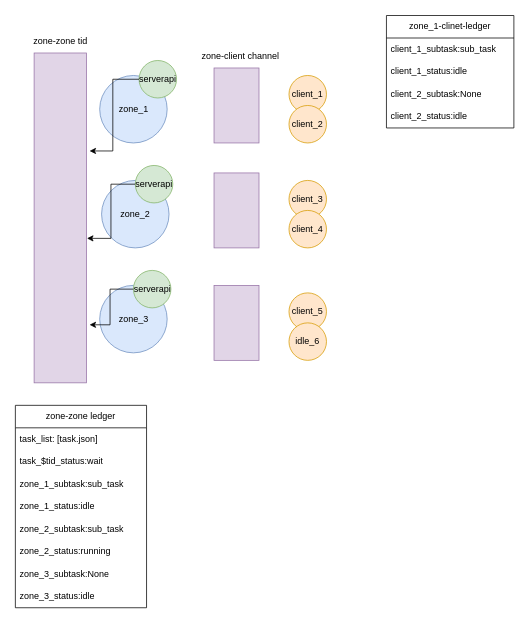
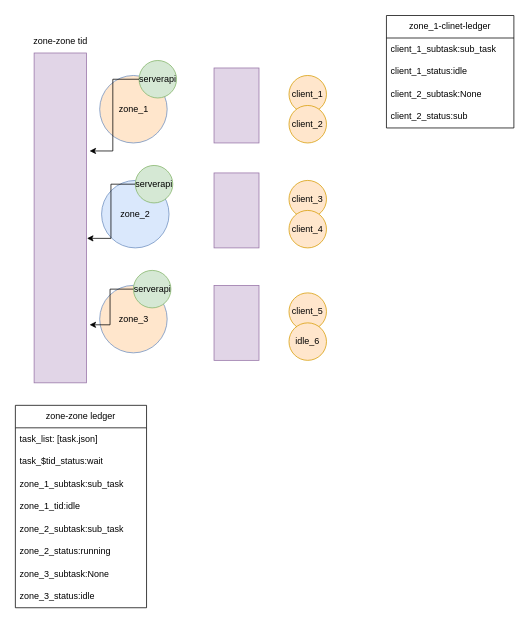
  <mxCell id="0" />
  <mxCell id="1" parent="0" />
  <mxCell id="2" value="" style="rounded=0;whiteSpace=wrap;html=1;fillColor=#e1d5e7;strokeColor=#9673a6;" parent="1" vertex="1"><mxGeometry x="45" y="70" width="70" height="440" as="geometry" /></mxCell>
  <mxCell id="3" value="zone-zone tid" style="text;html=1;align=center;verticalAlign=middle;resizable=0;points=[];autosize=1;strokeColor=none;fillColor=none;" parent="1" vertex="1"><mxGeometry x="20" y="40" width="120" height="30" as="geometry" /></mxCell>
  <mxCell id="4" value="" style="rounded=0;whiteSpace=wrap;html=1;fillColor=#e1d5e7;strokeColor=#9673a6;" parent="1" vertex="1"><mxGeometry x="285" y="90" width="60" height="100" as="geometry" /></mxCell>
- <mxCell id="5" value="zone-client channel" style="text;html=1;align=center;verticalAlign=middle;resizable=0;points=[];autosize=1;strokeColor=none;fillColor=none;" parent="1" vertex="1"><mxGeometry x="255" y="60" width="130" height="30" as="geometry" /></mxCell>
- <mxCell id="6" value="zone_1" style="ellipse;whiteSpace=wrap;html=1;aspect=fixed;fillColor=#dae8fc;strokeColor=#6c8ebf;" parent="1" vertex="1"><mxGeometry x="132.5" y="100" width="90" height="90" as="geometry" /></mxCell>
+ <mxCell id="6" value="zone_1" style="ellipse;whiteSpace=wrap;html=1;aspect=fixed;fillColor=#ffe6cc;strokeColor=#6c8ebf;" parent="1" vertex="1"><mxGeometry x="132.5" y="100" width="90" height="90" as="geometry" /></mxCell>
  <mxCell id="7" value="serverapi" style="ellipse;whiteSpace=wrap;html=1;aspect=fixed;fillColor=#d5e8d4;strokeColor=#82b366;" parent="1" vertex="1"><mxGeometry x="185" y="80" width="50" height="50" as="geometry" /></mxCell>
  <mxCell id="8" value="zone_2" style="ellipse;whiteSpace=wrap;html=1;aspect=fixed;fillColor=#dae8fc;strokeColor=#6c8ebf;" parent="1" vertex="1"><mxGeometry x="135" y="240" width="90" height="90" as="geometry" /></mxCell>
  <mxCell id="9" value="serverapi" style="ellipse;whiteSpace=wrap;html=1;aspect=fixed;fillColor=#d5e8d4;strokeColor=#82b366;" parent="1" vertex="1"><mxGeometry x="180" y="220" width="50" height="50" as="geometry" /></mxCell>
- <mxCell id="10" value="zone_3" style="ellipse;whiteSpace=wrap;html=1;aspect=fixed;fillColor=#dae8fc;strokeColor=#6c8ebf;" parent="1" vertex="1"><mxGeometry x="132.5" y="380" width="90" height="90" as="geometry" /></mxCell>
+ <mxCell id="10" value="zone_3" style="ellipse;whiteSpace=wrap;html=1;aspect=fixed;fillColor=#ffe6cc;strokeColor=#6c8ebf;" parent="1" vertex="1"><mxGeometry x="132.5" y="380" width="90" height="90" as="geometry" /></mxCell>
  <mxCell id="11" value="serverapi" style="ellipse;whiteSpace=wrap;html=1;aspect=fixed;fillColor=#d5e8d4;strokeColor=#82b366;" parent="1" vertex="1"><mxGeometry x="177.5" y="360" width="50" height="50" as="geometry" /></mxCell>
  <mxCell id="12" value="client_1" style="ellipse;whiteSpace=wrap;html=1;aspect=fixed;fillColor=#ffe6cc;strokeColor=#d79b00;" parent="1" vertex="1"><mxGeometry x="385" y="100" width="50" height="50" as="geometry" /></mxCell>
  <mxCell id="13" value="client_2" style="ellipse;whiteSpace=wrap;html=1;aspect=fixed;fillColor=#ffe6cc;strokeColor=#d79b00;" parent="1" vertex="1"><mxGeometry x="385" y="140" width="50" height="50" as="geometry" /></mxCell>
  <mxCell id="14" value="" style="rounded=0;whiteSpace=wrap;html=1;fillColor=#e1d5e7;strokeColor=#9673a6;" parent="1" vertex="1"><mxGeometry x="285" y="230" width="60" height="100" as="geometry" /></mxCell>
  <mxCell id="15" value="client_3" style="ellipse;whiteSpace=wrap;html=1;aspect=fixed;fillColor=#ffe6cc;strokeColor=#d79b00;" parent="1" vertex="1"><mxGeometry x="385" y="240" width="50" height="50" as="geometry" /></mxCell>
  <mxCell id="16" value="client_4" style="ellipse;whiteSpace=wrap;html=1;aspect=fixed;fillColor=#ffe6cc;strokeColor=#d79b00;" parent="1" vertex="1"><mxGeometry x="385" y="280" width="50" height="50" as="geometry" /></mxCell>
  <mxCell id="17" value="" style="rounded=0;whiteSpace=wrap;html=1;fillColor=#e1d5e7;strokeColor=#9673a6;" parent="1" vertex="1"><mxGeometry x="285" y="380" width="60" height="100" as="geometry" /></mxCell>
  <mxCell id="18" value="client_5" style="ellipse;whiteSpace=wrap;html=1;aspect=fixed;fillColor=#ffe6cc;strokeColor=#d79b00;" parent="1" vertex="1"><mxGeometry x="385" y="390" width="50" height="50" as="geometry" /></mxCell>
  <mxCell id="19" value="idle_6" style="ellipse;whiteSpace=wrap;html=1;aspect=fixed;fillColor=#ffe6cc;strokeColor=#d79b00;" parent="1" vertex="1"><mxGeometry x="385" y="430" width="50" height="50" as="geometry" /></mxCell>
  <mxCell id="20" value="zone_1-clinet-ledger" style="swimlane;fontStyle=0;childLayout=stackLayout;horizontal=1;startSize=30;horizontalStack=0;resizeParent=1;resizeParentMax=0;resizeLast=0;collapsible=1;marginBottom=0;whiteSpace=wrap;html=1;" parent="1" vertex="1"><mxGeometry x="515" y="20" width="170" height="150" as="geometry"><mxRectangle x="25" y="540" width="70" height="30" as="alternateBounds" /></mxGeometry></mxCell>
  <mxCell id="21" value="client_1_subtask:sub_task" style="text;strokeColor=none;fillColor=none;align=left;verticalAlign=middle;spacingLeft=4;spacingRight=4;overflow=hidden;points=[[0,0.5],[1,0.5]];portConstraint=eastwest;rotatable=0;whiteSpace=wrap;html=1;" parent="20" vertex="1"><mxGeometry y="30" width="170" height="30" as="geometry" /></mxCell>
  <mxCell id="22" value="client_1_status:idle" style="text;strokeColor=none;fillColor=none;align=left;verticalAlign=middle;spacingLeft=4;spacingRight=4;overflow=hidden;points=[[0,0.5],[1,0.5]];portConstraint=eastwest;rotatable=0;whiteSpace=wrap;html=1;" parent="20" vertex="1"><mxGeometry y="60" width="170" height="30" as="geometry" /></mxCell>
  <mxCell id="23" value="client_2_subtask:None" style="text;strokeColor=none;fillColor=none;align=left;verticalAlign=middle;spacingLeft=4;spacingRight=4;overflow=hidden;points=[[0,0.5],[1,0.5]];portConstraint=eastwest;rotatable=0;whiteSpace=wrap;html=1;" parent="20" vertex="1"><mxGeometry y="90" width="170" height="30" as="geometry" /></mxCell>
- <mxCell id="24" value="client_2_status:idle" style="text;strokeColor=none;fillColor=none;align=left;verticalAlign=middle;spacingLeft=4;spacingRight=4;overflow=hidden;points=[[0,0.5],[1,0.5]];portConstraint=eastwest;rotatable=0;whiteSpace=wrap;html=1;" parent="20" vertex="1"><mxGeometry y="120" width="170" height="30" as="geometry" /></mxCell>
+ <mxCell id="24" value="client_2_status:sub" style="text;strokeColor=none;fillColor=none;align=left;verticalAlign=middle;spacingLeft=4;spacingRight=4;overflow=hidden;points=[[0,0.5],[1,0.5]];portConstraint=eastwest;rotatable=0;whiteSpace=wrap;html=1;" parent="20" vertex="1"><mxGeometry y="120" width="170" height="30" as="geometry" /></mxCell>
  <mxCell id="25" value="zone-zone ledger" style="swimlane;fontStyle=0;childLayout=stackLayout;horizontal=1;startSize=30;horizontalStack=0;resizeParent=1;resizeParentMax=0;resizeLast=0;collapsible=1;marginBottom=0;whiteSpace=wrap;html=1;" parent="1" vertex="1"><mxGeometry x="20" y="540" width="175" height="270" as="geometry"><mxRectangle x="25" y="540" width="70" height="30" as="alternateBounds" /></mxGeometry></mxCell>
  <mxCell id="26" value="task_list: [task.json]" style="text;strokeColor=none;fillColor=none;align=left;verticalAlign=middle;spacingLeft=4;spacingRight=4;overflow=hidden;points=[[0,0.5],[1,0.5]];portConstraint=eastwest;rotatable=0;whiteSpace=wrap;html=1;" parent="25" vertex="1"><mxGeometry y="30" width="175" height="30" as="geometry" /></mxCell>
  <mxCell id="27" value="task_$tid_status:wait" style="text;strokeColor=none;fillColor=none;align=left;verticalAlign=middle;spacingLeft=4;spacingRight=4;overflow=hidden;points=[[0,0.5],[1,0.5]];portConstraint=eastwest;rotatable=0;whiteSpace=wrap;html=1;" parent="25" vertex="1"><mxGeometry y="60" width="175" height="30" as="geometry" /></mxCell>
  <mxCell id="28" value="zone_1_subtask:sub_task" style="text;strokeColor=none;fillColor=none;align=left;verticalAlign=middle;spacingLeft=4;spacingRight=4;overflow=hidden;points=[[0,0.5],[1,0.5]];portConstraint=eastwest;rotatable=0;whiteSpace=wrap;html=1;" parent="25" vertex="1"><mxGeometry y="90" width="175" height="30" as="geometry" /></mxCell>
- <mxCell id="29" value="zone_1_status:idle&lt;span id=&quot;docs-internal-guid-9119f84e-7fff-ce26-c6a9-abf0f229bee5&quot;&gt;&lt;/span&gt;" style="text;strokeColor=none;fillColor=none;align=left;verticalAlign=middle;spacingLeft=4;spacingRight=4;overflow=hidden;points=[[0,0.5],[1,0.5]];portConstraint=eastwest;rotatable=0;whiteSpace=wrap;html=1;" parent="25" vertex="1"><mxGeometry y="120" width="175" height="30" as="geometry" /></mxCell>
+ <mxCell id="29" value="zone_1_tid:idle&lt;span id=&quot;docs-internal-guid-9119f84e-7fff-ce26-c6a9-abf0f229bee5&quot;&gt;&lt;/span&gt;" style="text;strokeColor=none;fillColor=none;align=left;verticalAlign=middle;spacingLeft=4;spacingRight=4;overflow=hidden;points=[[0,0.5],[1,0.5]];portConstraint=eastwest;rotatable=0;whiteSpace=wrap;html=1;" parent="25" vertex="1"><mxGeometry y="120" width="175" height="30" as="geometry" /></mxCell>
  <mxCell id="30" value="zone_2_subtask:sub_task" style="text;strokeColor=none;fillColor=none;align=left;verticalAlign=middle;spacingLeft=4;spacingRight=4;overflow=hidden;points=[[0,0.5],[1,0.5]];portConstraint=eastwest;rotatable=0;whiteSpace=wrap;html=1;" parent="25" vertex="1"><mxGeometry y="150" width="175" height="30" as="geometry" /></mxCell>
  <mxCell id="31" value="zone_2_status:running" style="text;strokeColor=none;fillColor=none;align=left;verticalAlign=middle;spacingLeft=4;spacingRight=4;overflow=hidden;points=[[0,0.5],[1,0.5]];portConstraint=eastwest;rotatable=0;whiteSpace=wrap;html=1;" parent="25" vertex="1"><mxGeometry y="180" width="175" height="30" as="geometry" /></mxCell>
  <mxCell id="32" value="zone_3_subtask:None" style="text;strokeColor=none;fillColor=none;align=left;verticalAlign=middle;spacingLeft=4;spacingRight=4;overflow=hidden;points=[[0,0.5],[1,0.5]];portConstraint=eastwest;rotatable=0;whiteSpace=wrap;html=1;" parent="25" vertex="1"><mxGeometry y="210" width="175" height="30" as="geometry" /></mxCell>
  <mxCell id="33" value="zone_3_status:idle" style="text;strokeColor=none;fillColor=none;align=left;verticalAlign=middle;spacingLeft=4;spacingRight=4;overflow=hidden;points=[[0,0.5],[1,0.5]];portConstraint=eastwest;rotatable=0;whiteSpace=wrap;html=1;" parent="25" vertex="1"><mxGeometry y="240" width="175" height="30" as="geometry" /></mxCell>
  <mxCell id="34" style="edgeStyle=orthogonalEdgeStyle;rounded=0;orthogonalLoop=1;jettySize=auto;html=1;entryX=1.057;entryY=0.297;entryDx=0;entryDy=0;entryPerimeter=0;" parent="1" source="7" target="2" edge="1"><mxGeometry relative="1" as="geometry" /></mxCell>
  <mxCell id="35" style="edgeStyle=orthogonalEdgeStyle;rounded=0;orthogonalLoop=1;jettySize=auto;html=1;entryX=1.008;entryY=0.562;entryDx=0;entryDy=0;entryPerimeter=0;" parent="1" source="9" target="2" edge="1"><mxGeometry relative="1" as="geometry" /></mxCell>
  <mxCell id="36" style="edgeStyle=orthogonalEdgeStyle;rounded=0;orthogonalLoop=1;jettySize=auto;html=1;entryX=1.057;entryY=0.824;entryDx=0;entryDy=0;entryPerimeter=0;" parent="1" source="11" target="2" edge="1"><mxGeometry relative="1" as="geometry" /></mxCell>
